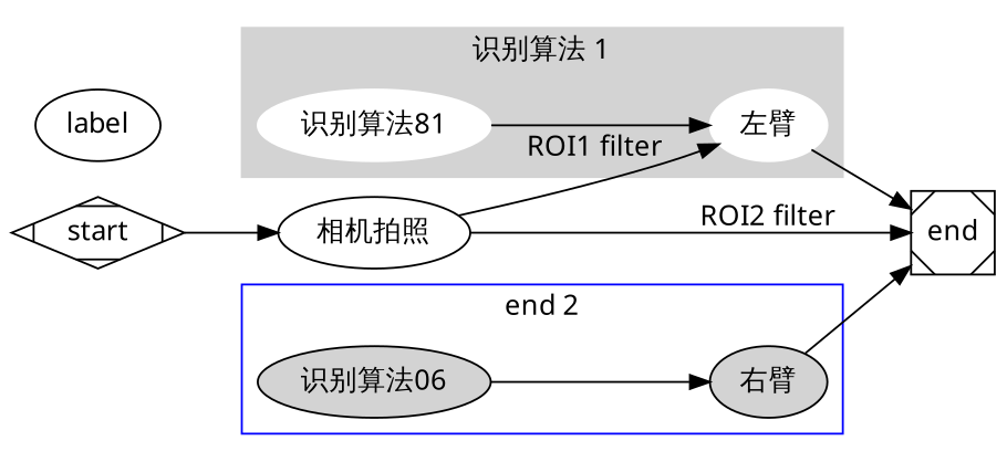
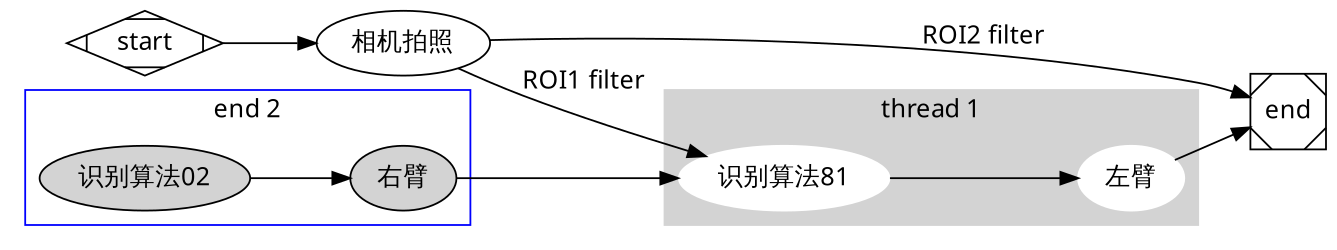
  digraph {
    fontname="Noto Sans"
    rankdir=LR
    node [fontname="Noto Sans"]
    edge [fontname="Noto Sans"]
    n1 [color=white label="识别算法81" style=filled]
    n2 [color=white label="左臂" style=filled]
-   n3 [label="识别算法06" style=filled]
+   n3 [label="识别算法02" style=filled]
    n4 [label="右臂" style=filled]
    end [shape=Msquare]
-   label
    n7 [label="相机拍照"]
    start [shape=Mdiamond]
    subgraph cluster_1 {
      color=lightgrey
-     label="识别算法 1"
+     label="thread 1"
      style=filled
      n1
      n2
    }
    subgraph cluster_2 {
      color=blue
      label="end 2"
      n3
      n4
    }
    n1 -> n2
    n2 -> end
    n3 -> n4
-   n4 -> end
-   n7 -> n2 [label="ROI1 filter"]
+   n4 -> n1
+   n7 -> n1 [label="ROI1 filter"]
    n7 -> end [label="ROI2 filter"]
    start -> n7
  }
